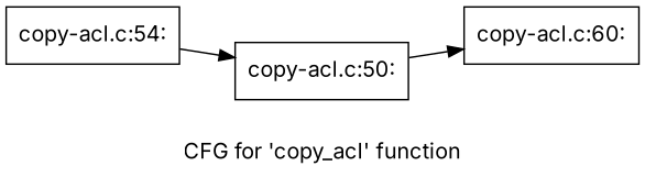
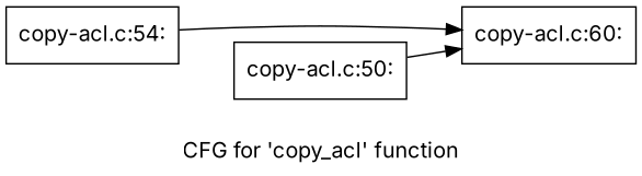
  digraph {
    fontname=Inter
    label="CFG for 'copy_acl' function"
    rankdir=LR
    node [fontname=Inter shape=record]
    edge [fontname=Inter]
    n1 [label="{copy-acl.c:60:}"]
    n2 [label="{copy-acl.c:50:}"]
    n3 [label="{copy-acl.c:54:}"]
    n2 -> n1
-   n3 -> n2
+   n3 -> n1
  }
